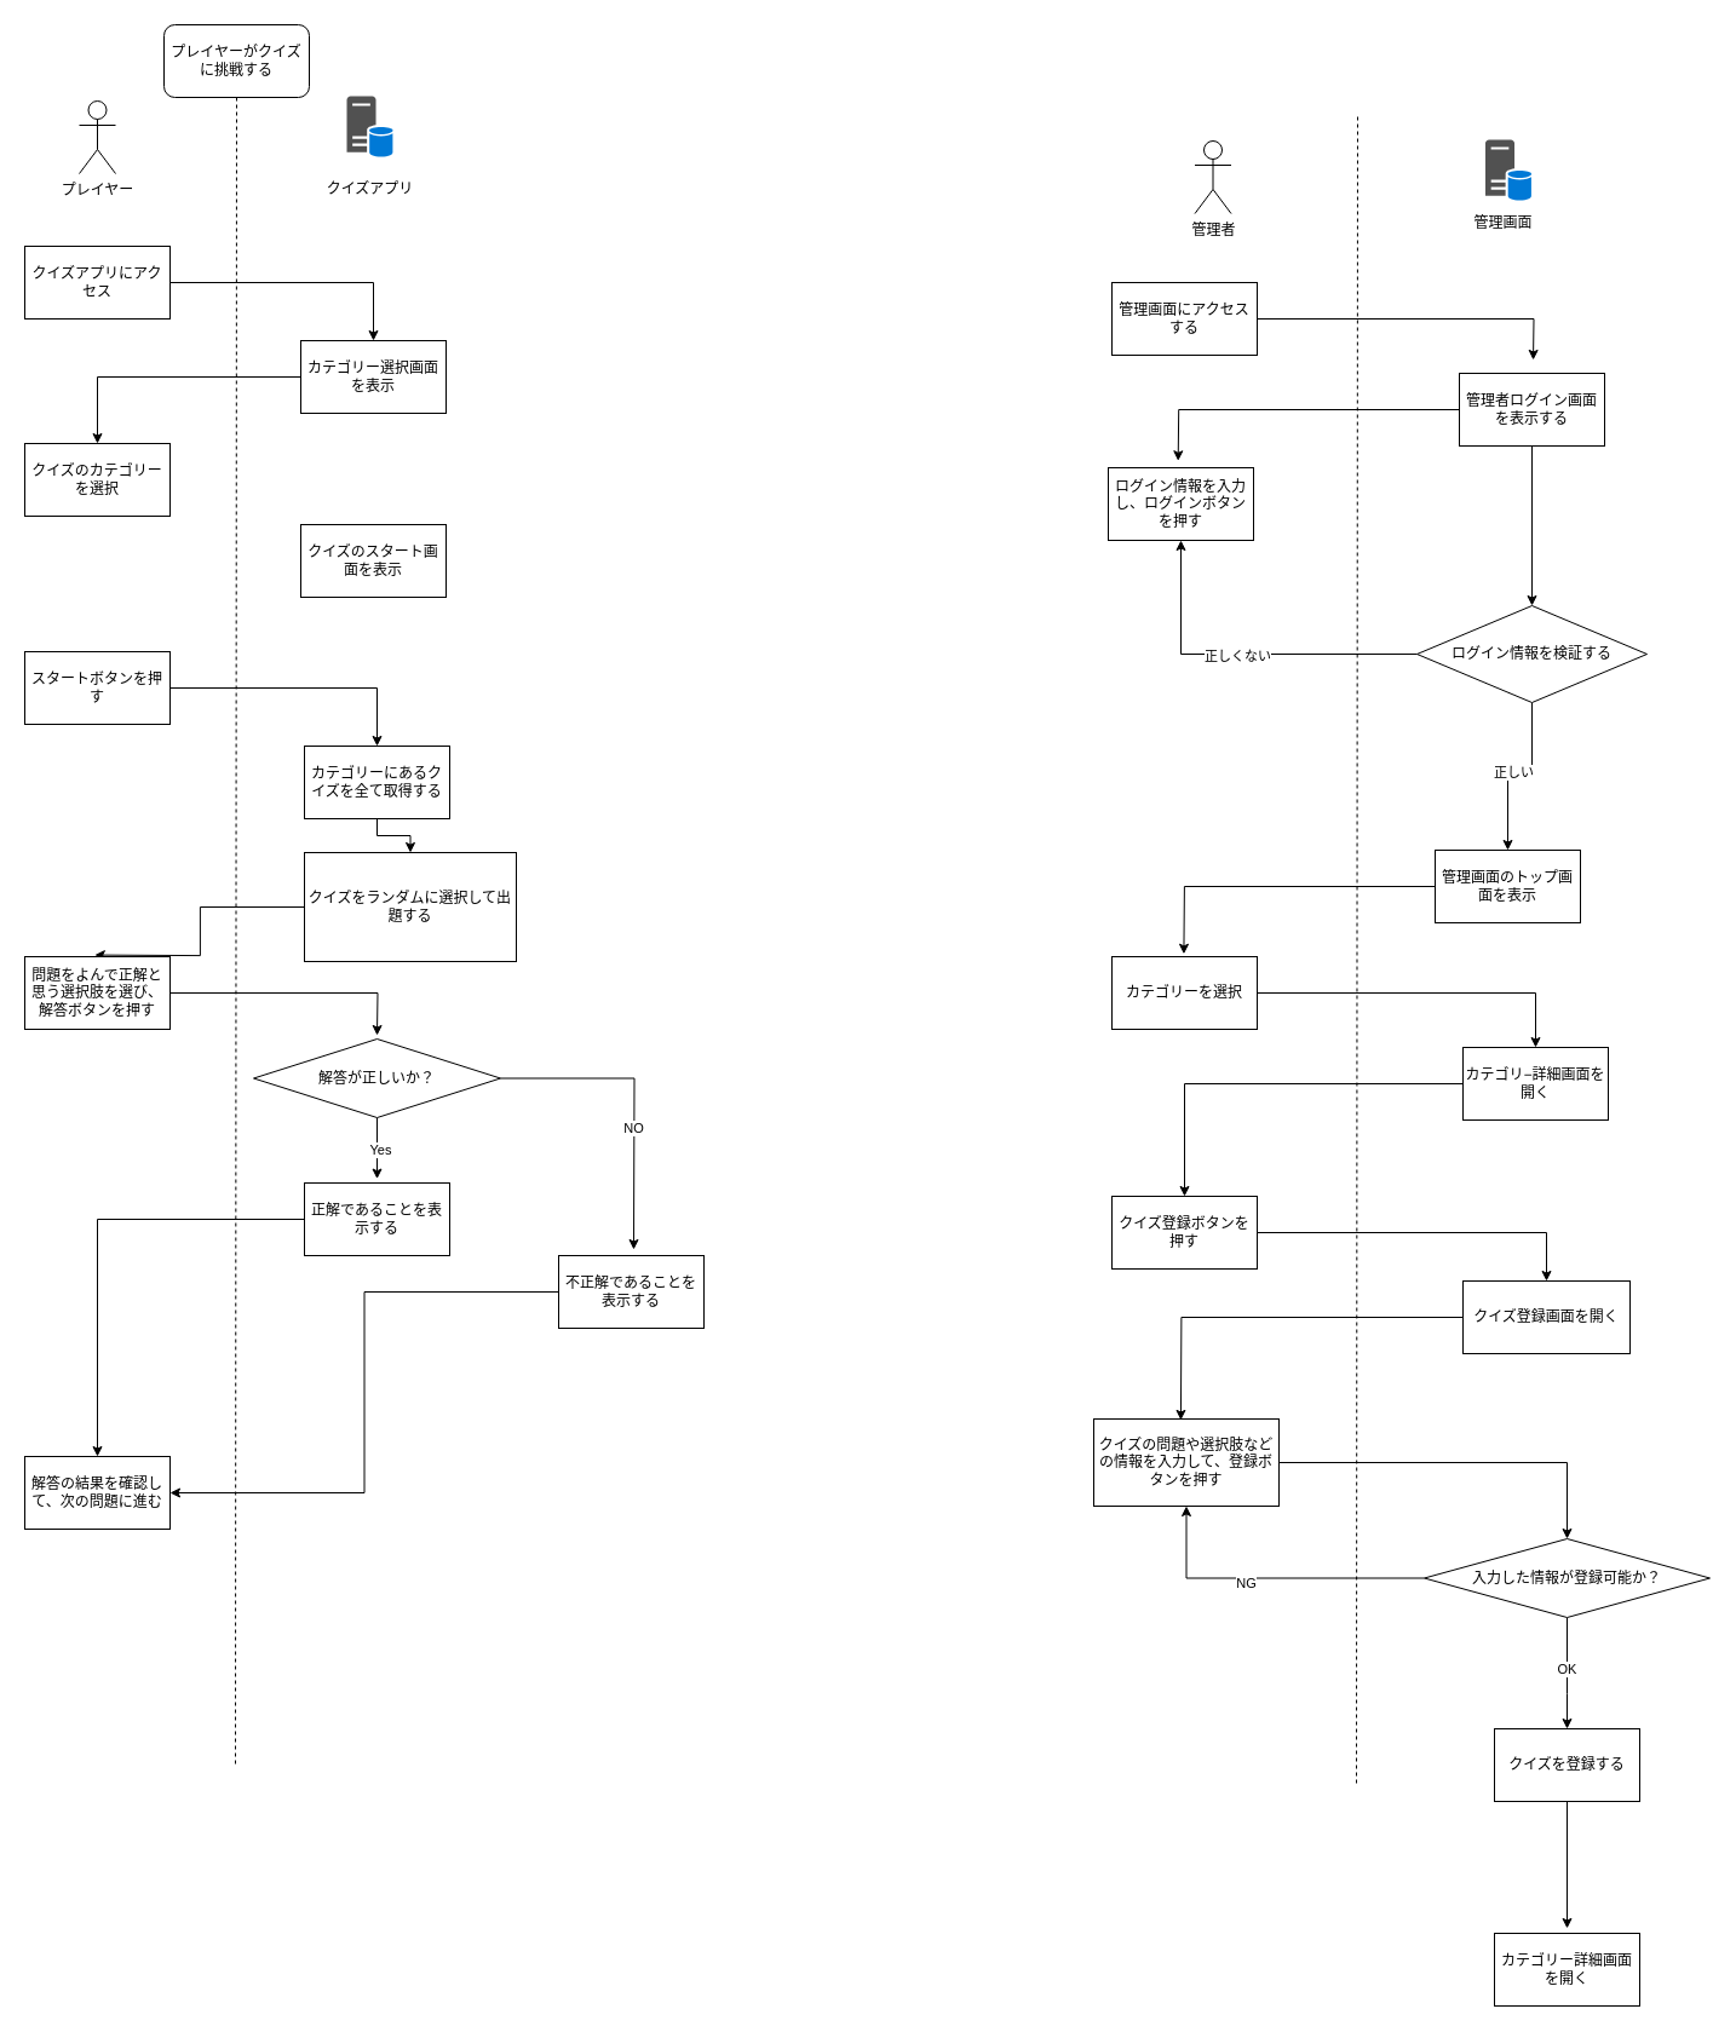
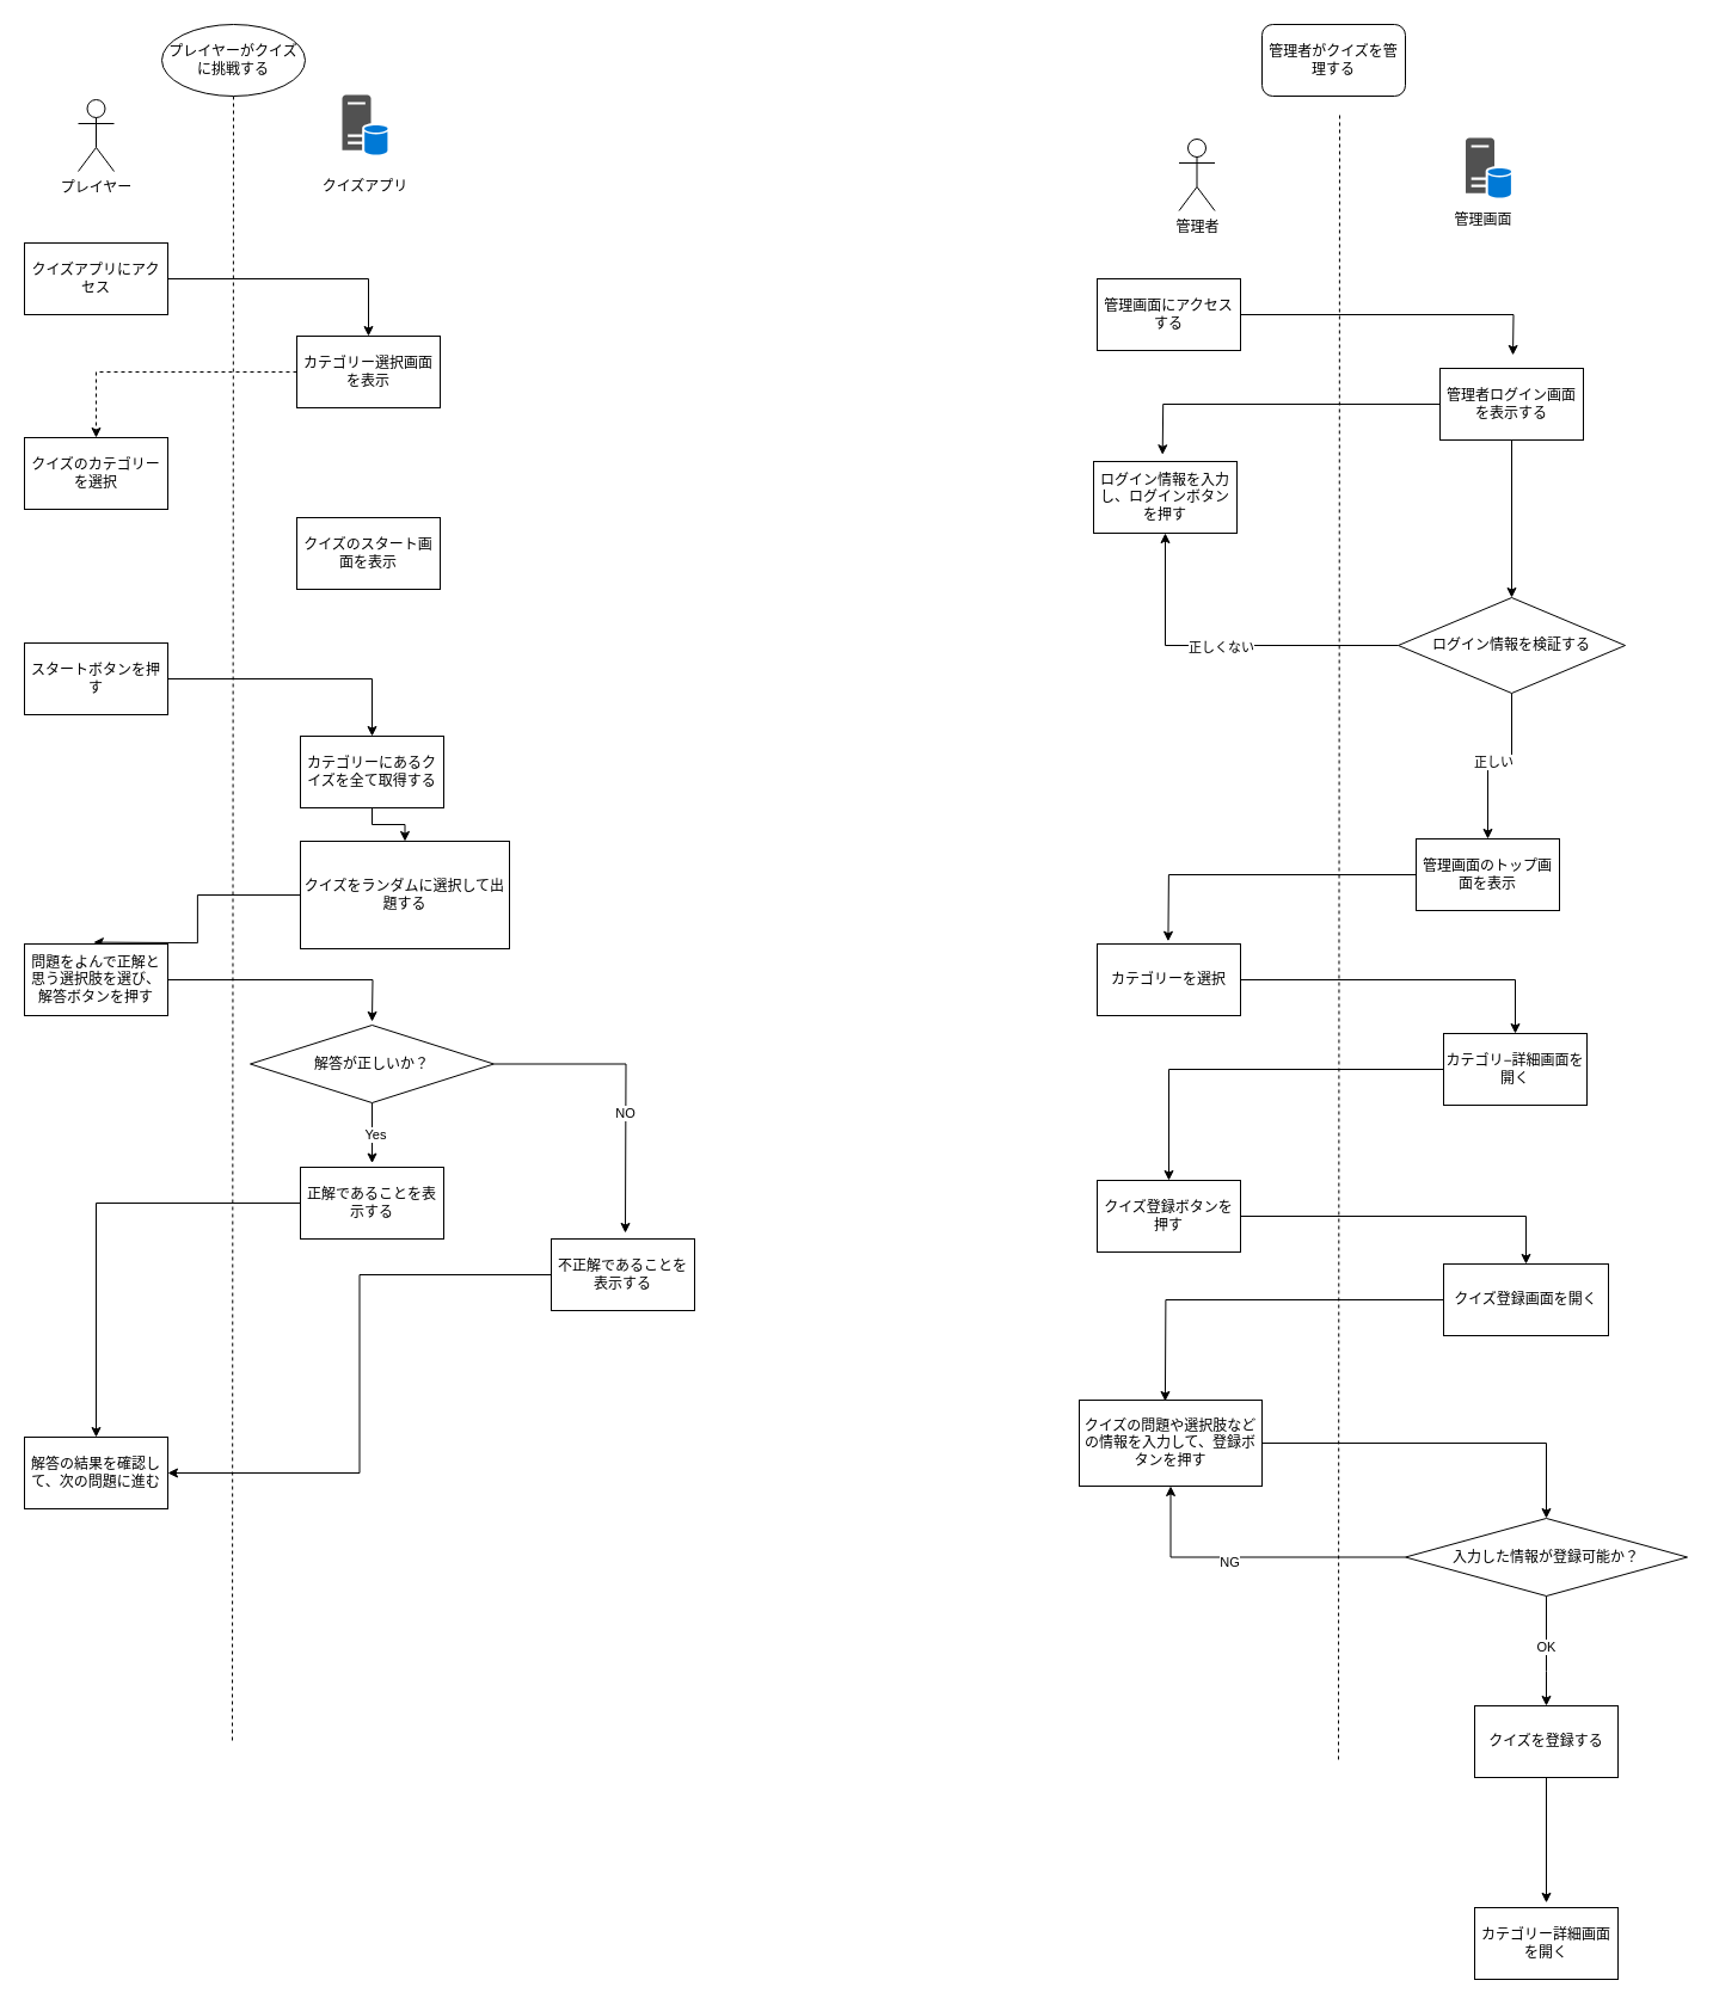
  <mxCell id="0" />
  <mxCell id="1" parent="0" />
  <mxCell id="2" style="edgeStyle=none;html=1;exitX=0.5;exitY=1;exitDx=0;exitDy=0;endArrow=none;endFill=0;dashed=1;" edge="1" parent="1" source="3"><mxGeometry relative="1" as="geometry"><mxPoint x="194" y="1458" as="targetPoint" /></mxGeometry></mxCell>
- <mxCell id="3" value="プレイヤーがクイズに挑戦する" style="rounded=1;whiteSpace=wrap;html=1;" vertex="1" parent="1"><mxGeometry x="135" y="20" width="120" height="60" as="geometry" /></mxCell>
+ <mxCell id="3" value="プレイヤーがクイズに挑戦する" style="ellipse;whiteSpace=wrap;html=1;" vertex="1" parent="1"><mxGeometry x="135" y="20" width="120" height="60" as="geometry" /></mxCell>
+ <mxCell id="4" value="管理者がクイズを管理する" style="rounded=1;whiteSpace=wrap;html=1;" vertex="1" parent="1"><mxGeometry x="1056" y="20" width="120" height="60" as="geometry" /></mxCell>
  <mxCell id="5" value="プレイヤー" style="shape=umlActor;verticalLabelPosition=bottom;verticalAlign=top;html=1;outlineConnect=0;" vertex="1" parent="1"><mxGeometry x="65" y="83" width="30" height="60" as="geometry" /></mxCell>
  <mxCell id="6" value="" style="sketch=0;pointerEvents=1;shadow=0;dashed=0;html=1;strokeColor=none;labelPosition=center;verticalLabelPosition=bottom;verticalAlign=top;align=center;fillColor=#515151;shape=mxgraph.mscae.system_center.primary_site" vertex="1" parent="1"><mxGeometry x="286" y="79" width="38" height="50" as="geometry" /></mxCell>
  <mxCell id="7" value="クイズアプリ" style="text;html=1;align=center;verticalAlign=middle;resizable=0;points=[];autosize=1;strokeColor=none;fillColor=none;" vertex="1" parent="1"><mxGeometry x="260" y="143" width="90" height="26" as="geometry" /></mxCell>
  <mxCell id="8" style="edgeStyle=orthogonalEdgeStyle;html=1;entryX=0.5;entryY=0;entryDx=0;entryDy=0;endArrow=classic;endFill=1;rounded=0;" edge="1" parent="1" source="9" target="11"><mxGeometry relative="1" as="geometry" /></mxCell>
  <mxCell id="9" value="クイズアプリにアクセス" style="rounded=0;whiteSpace=wrap;html=1;" vertex="1" parent="1"><mxGeometry x="20" y="203" width="120" height="60" as="geometry" /></mxCell>
- <mxCell id="10" style="edgeStyle=orthogonalEdgeStyle;rounded=0;html=1;endArrow=classic;endFill=1;" edge="1" parent="1" source="11" target="12"><mxGeometry relative="1" as="geometry" /></mxCell>
+ <mxCell id="10" style="edgeStyle=orthogonalEdgeStyle;rounded=0;html=1;endArrow=classic;endFill=1;dashed=1;" edge="1" parent="1" source="11" target="12"><mxGeometry relative="1" as="geometry" /></mxCell>
  <mxCell id="11" value="カテゴリー選択画面を表示" style="rounded=0;whiteSpace=wrap;html=1;" vertex="1" parent="1"><mxGeometry x="248" y="281" width="120" height="60" as="geometry" /></mxCell>
  <mxCell id="12" value="クイズのカテゴリーを選択" style="rounded=0;whiteSpace=wrap;html=1;" vertex="1" parent="1"><mxGeometry x="20" y="366" width="120" height="60" as="geometry" /></mxCell>
  <mxCell id="13" value="クイズのスタート画面を表示" style="rounded=0;whiteSpace=wrap;html=1;" vertex="1" parent="1"><mxGeometry x="248" y="433" width="120" height="60" as="geometry" /></mxCell>
  <mxCell id="14" style="edgeStyle=orthogonalEdgeStyle;rounded=0;html=1;endArrow=classic;endFill=1;" edge="1" parent="1" source="15" target="17"><mxGeometry relative="1" as="geometry" /></mxCell>
  <mxCell id="15" value="スタートボタンを押す" style="rounded=0;whiteSpace=wrap;html=1;" vertex="1" parent="1"><mxGeometry x="20" y="538" width="120" height="60" as="geometry" /></mxCell>
  <mxCell id="16" style="edgeStyle=orthogonalEdgeStyle;rounded=0;html=1;entryX=0.5;entryY=0;entryDx=0;entryDy=0;endArrow=classic;endFill=1;" edge="1" parent="1" source="17" target="19"><mxGeometry relative="1" as="geometry" /></mxCell>
  <mxCell id="17" value="カテゴリーにあるクイズを全て取得する" style="rounded=0;whiteSpace=wrap;html=1;" vertex="1" parent="1"><mxGeometry x="251" y="616" width="120" height="60" as="geometry" /></mxCell>
  <mxCell id="18" style="edgeStyle=orthogonalEdgeStyle;rounded=0;html=1;endArrow=classic;endFill=1;" edge="1" parent="1" source="19"><mxGeometry relative="1" as="geometry"><mxPoint x="77.835" y="788.586" as="targetPoint" /></mxGeometry></mxCell>
  <mxCell id="19" value="クイズをランダムに選択して出題する" style="rounded=0;whiteSpace=wrap;html=1;" vertex="1" parent="1"><mxGeometry x="251" y="704" width="175" height="90" as="geometry" /></mxCell>
  <mxCell id="20" style="edgeStyle=orthogonalEdgeStyle;rounded=0;html=1;endArrow=classic;endFill=1;" edge="1" parent="1" source="21"><mxGeometry relative="1" as="geometry"><mxPoint x="311" y="855" as="targetPoint" /></mxGeometry></mxCell>
  <mxCell id="21" value="問題をよんで正解と思う選択肢を選び、解答ボタンを押す" style="rounded=0;whiteSpace=wrap;html=1;" vertex="1" parent="1"><mxGeometry x="20" y="790" width="120" height="60" as="geometry" /></mxCell>
  <mxCell id="22" style="edgeStyle=orthogonalEdgeStyle;rounded=0;html=1;endArrow=classic;endFill=1;" edge="1" parent="1" source="26"><mxGeometry relative="1" as="geometry"><mxPoint x="311" y="973.586" as="targetPoint" /></mxGeometry></mxCell>
  <mxCell id="23" value="Yes" style="edgeLabel;html=1;align=center;verticalAlign=middle;resizable=0;points=[];" vertex="1" connectable="0" parent="22"><mxGeometry x="0.051" y="2" relative="1" as="geometry"><mxPoint as="offset" /></mxGeometry></mxCell>
  <mxCell id="24" style="edgeStyle=orthogonalEdgeStyle;rounded=0;html=1;endArrow=classic;endFill=1;" edge="1" parent="1" source="26"><mxGeometry relative="1" as="geometry"><mxPoint x="523" y="1032" as="targetPoint" /></mxGeometry></mxCell>
  <mxCell id="25" value="NO" style="edgeLabel;html=1;align=center;verticalAlign=middle;resizable=0;points=[];" vertex="1" connectable="0" parent="24"><mxGeometry x="0.204" y="-1" relative="1" as="geometry"><mxPoint as="offset" /></mxGeometry></mxCell>
  <mxCell id="26" value="解答が正しいか？" style="rhombus;whiteSpace=wrap;html=1;" vertex="1" parent="1"><mxGeometry x="209" y="858" width="204" height="65" as="geometry" /></mxCell>
  <mxCell id="27" style="edgeStyle=orthogonalEdgeStyle;rounded=0;html=1;entryX=1;entryY=0.5;entryDx=0;entryDy=0;endArrow=classic;endFill=1;" edge="1" parent="1" source="28" target="31"><mxGeometry relative="1" as="geometry" /></mxCell>
  <mxCell id="28" value="不正解であることを表示する" style="rounded=0;whiteSpace=wrap;html=1;" vertex="1" parent="1"><mxGeometry x="461" y="1037" width="120" height="60" as="geometry" /></mxCell>
  <mxCell id="29" style="edgeStyle=orthogonalEdgeStyle;rounded=0;html=1;endArrow=classic;endFill=1;" edge="1" parent="1" source="30" target="31"><mxGeometry relative="1" as="geometry" /></mxCell>
  <mxCell id="30" value="正解であることを表示する" style="rounded=0;whiteSpace=wrap;html=1;" vertex="1" parent="1"><mxGeometry x="251" y="977" width="120" height="60" as="geometry" /></mxCell>
  <mxCell id="31" value="解答の結果を確認して、次の問題に進む" style="rounded=0;whiteSpace=wrap;html=1;" vertex="1" parent="1"><mxGeometry x="20" y="1203" width="120" height="60" as="geometry" /></mxCell>
  <mxCell id="32" value="管理者" style="shape=umlActor;verticalLabelPosition=bottom;verticalAlign=top;html=1;outlineConnect=0;" vertex="1" parent="1"><mxGeometry x="986.5" y="116" width="30" height="60" as="geometry" /></mxCell>
  <mxCell id="33" value="" style="sketch=0;pointerEvents=1;shadow=0;dashed=0;html=1;strokeColor=none;labelPosition=center;verticalLabelPosition=bottom;verticalAlign=top;align=center;fillColor=#515151;shape=mxgraph.mscae.system_center.primary_site" vertex="1" parent="1"><mxGeometry x="1226.5" y="115" width="38" height="50" as="geometry" /></mxCell>
  <mxCell id="34" value="管理画面" style="text;html=1;align=center;verticalAlign=middle;resizable=0;points=[];autosize=1;strokeColor=none;fillColor=none;" vertex="1" parent="1"><mxGeometry x="1208" y="171" width="66" height="26" as="geometry" /></mxCell>
  <mxCell id="35" style="edgeStyle=orthogonalEdgeStyle;rounded=0;html=1;endArrow=classic;endFill=1;" edge="1" parent="1" source="36"><mxGeometry relative="1" as="geometry"><mxPoint x="1266.03" y="296.949" as="targetPoint" /></mxGeometry></mxCell>
  <mxCell id="36" value="管理画面にアクセスする" style="rounded=0;whiteSpace=wrap;html=1;" vertex="1" parent="1"><mxGeometry x="918" y="233" width="120" height="60" as="geometry" /></mxCell>
  <mxCell id="37" style="edgeStyle=none;html=1;exitX=0.5;exitY=1;exitDx=0;exitDy=0;endArrow=none;endFill=0;dashed=1;" edge="1" parent="1"><mxGeometry relative="1" as="geometry"><mxPoint x="1120" y="1474" as="targetPoint" /><mxPoint x="1121" y="96" as="sourcePoint" /></mxGeometry></mxCell>
  <mxCell id="38" style="edgeStyle=orthogonalEdgeStyle;rounded=0;html=1;endArrow=classic;endFill=1;" edge="1" parent="1" source="40"><mxGeometry relative="1" as="geometry"><mxPoint x="972.697" y="380.282" as="targetPoint" /></mxGeometry></mxCell>
  <mxCell id="39" style="edgeStyle=orthogonalEdgeStyle;rounded=0;html=1;entryX=0.5;entryY=0;entryDx=0;entryDy=0;endArrow=classic;endFill=1;" edge="1" parent="1" source="40" target="46"><mxGeometry relative="1" as="geometry" /></mxCell>
  <mxCell id="40" value="管理者ログイン画面を表示する" style="rounded=0;whiteSpace=wrap;html=1;" vertex="1" parent="1"><mxGeometry x="1205" y="308" width="120" height="60" as="geometry" /></mxCell>
  <mxCell id="41" value="ログイン情報を入力し、ログインボタンを押す" style="rounded=0;whiteSpace=wrap;html=1;" vertex="1" parent="1"><mxGeometry x="915" y="386" width="120" height="60" as="geometry" /></mxCell>
  <mxCell id="42" style="edgeStyle=orthogonalEdgeStyle;rounded=0;html=1;endArrow=classic;endFill=1;" edge="1" parent="1" source="46" target="41"><mxGeometry relative="1" as="geometry" /></mxCell>
  <mxCell id="43" value="正しくない" style="edgeLabel;html=1;align=center;verticalAlign=middle;resizable=0;points=[];" vertex="1" connectable="0" parent="42"><mxGeometry x="0.029" y="1" relative="1" as="geometry"><mxPoint as="offset" /></mxGeometry></mxCell>
  <mxCell id="44" style="edgeStyle=orthogonalEdgeStyle;rounded=0;html=1;entryX=0.5;entryY=0;entryDx=0;entryDy=0;endArrow=classic;endFill=1;" edge="1" parent="1" source="46" target="48"><mxGeometry relative="1" as="geometry" /></mxCell>
  <mxCell id="45" value="正しい" style="edgeLabel;html=1;align=center;verticalAlign=middle;resizable=0;points=[];" vertex="1" connectable="0" parent="44"><mxGeometry x="0.081" y="-4" relative="1" as="geometry"><mxPoint as="offset" /></mxGeometry></mxCell>
  <mxCell id="46" value="ログイン情報を検証する" style="rhombus;whiteSpace=wrap;html=1;" vertex="1" parent="1"><mxGeometry x="1170" y="500" width="190" height="80" as="geometry" /></mxCell>
  <mxCell id="47" style="edgeStyle=orthogonalEdgeStyle;rounded=0;html=1;endArrow=classic;endFill=1;" edge="1" parent="1" source="48"><mxGeometry relative="1" as="geometry"><mxPoint x="977.419" y="787.782" as="targetPoint" /></mxGeometry></mxCell>
  <mxCell id="48" value="管理画面のトップ画面を表示" style="rounded=0;whiteSpace=wrap;html=1;" vertex="1" parent="1"><mxGeometry x="1185" y="702" width="120" height="60" as="geometry" /></mxCell>
  <mxCell id="49" style="edgeStyle=orthogonalEdgeStyle;rounded=0;html=1;entryX=0.5;entryY=0;entryDx=0;entryDy=0;endArrow=classic;endFill=1;" edge="1" parent="1" source="50" target="52"><mxGeometry relative="1" as="geometry" /></mxCell>
  <mxCell id="50" value="カテゴリーを選択" style="rounded=0;whiteSpace=wrap;html=1;" vertex="1" parent="1"><mxGeometry x="918" y="790" width="120" height="60" as="geometry" /></mxCell>
  <mxCell id="51" style="edgeStyle=orthogonalEdgeStyle;rounded=0;html=1;entryX=0.5;entryY=0;entryDx=0;entryDy=0;endArrow=classic;endFill=1;" edge="1" parent="1" source="52" target="54"><mxGeometry relative="1" as="geometry" /></mxCell>
  <mxCell id="52" value="カテゴリ−詳細画面を開く" style="rounded=0;whiteSpace=wrap;html=1;" vertex="1" parent="1"><mxGeometry x="1208" y="865" width="120" height="60" as="geometry" /></mxCell>
  <mxCell id="53" style="edgeStyle=orthogonalEdgeStyle;rounded=0;html=1;entryX=0.5;entryY=0;entryDx=0;entryDy=0;endArrow=classic;endFill=1;" edge="1" parent="1" source="54" target="56"><mxGeometry relative="1" as="geometry" /></mxCell>
  <mxCell id="54" value="クイズ登録ボタンを押す" style="rounded=0;whiteSpace=wrap;html=1;" vertex="1" parent="1"><mxGeometry x="918" y="988" width="120" height="60" as="geometry" /></mxCell>
  <mxCell id="55" style="edgeStyle=orthogonalEdgeStyle;rounded=0;html=1;endArrow=classic;endFill=1;" edge="1" parent="1" source="56"><mxGeometry relative="1" as="geometry"><mxPoint x="974.919" y="1172.921" as="targetPoint" /></mxGeometry></mxCell>
  <mxCell id="56" value="クイズ登録画面を開く" style="rounded=0;whiteSpace=wrap;html=1;" vertex="1" parent="1"><mxGeometry x="1208" y="1058" width="138" height="60" as="geometry" /></mxCell>
  <mxCell id="57" style="edgeStyle=orthogonalEdgeStyle;rounded=0;html=1;entryX=0.5;entryY=0;entryDx=0;entryDy=0;endArrow=classic;endFill=1;" edge="1" parent="1" source="58" target="63"><mxGeometry relative="1" as="geometry" /></mxCell>
  <mxCell id="58" value="クイズの問題や選択肢などの情報を入力して、登録ボタンを押す" style="rounded=0;whiteSpace=wrap;html=1;" vertex="1" parent="1"><mxGeometry x="903" y="1172" width="153" height="72" as="geometry" /></mxCell>
  <mxCell id="59" style="edgeStyle=orthogonalEdgeStyle;rounded=0;html=1;entryX=0.5;entryY=1;entryDx=0;entryDy=0;endArrow=classic;endFill=1;" edge="1" parent="1" source="63" target="58"><mxGeometry relative="1" as="geometry" /></mxCell>
  <mxCell id="60" value="NG" style="edgeLabel;html=1;align=center;verticalAlign=middle;resizable=0;points=[];" vertex="1" connectable="0" parent="59"><mxGeometry x="0.157" y="4" relative="1" as="geometry"><mxPoint as="offset" /></mxGeometry></mxCell>
  <mxCell id="61" style="edgeStyle=orthogonalEdgeStyle;rounded=0;html=1;entryX=0.5;entryY=0;entryDx=0;entryDy=0;endArrow=classic;endFill=1;" edge="1" parent="1" source="63" target="65"><mxGeometry relative="1" as="geometry"><Array as="points"><mxPoint x="1294" y="1399" /><mxPoint x="1294" y="1399" /></Array></mxGeometry></mxCell>
  <mxCell id="62" value="OK" style="edgeLabel;html=1;align=center;verticalAlign=middle;resizable=0;points=[];" vertex="1" connectable="0" parent="61"><mxGeometry x="-0.058" y="-1" relative="1" as="geometry"><mxPoint y="-1" as="offset" /></mxGeometry></mxCell>
  <mxCell id="63" value="入力した情報が登録可能か？" style="rhombus;whiteSpace=wrap;html=1;" vertex="1" parent="1"><mxGeometry x="1176" y="1271" width="236" height="65" as="geometry" /></mxCell>
  <mxCell id="64" style="edgeStyle=orthogonalEdgeStyle;rounded=0;html=1;endArrow=classic;endFill=1;" edge="1" parent="1" source="65"><mxGeometry relative="1" as="geometry"><mxPoint x="1294" y="1592.921" as="targetPoint" /></mxGeometry></mxCell>
  <mxCell id="65" value="クイズを登録する" style="rounded=0;whiteSpace=wrap;html=1;" vertex="1" parent="1"><mxGeometry x="1234" y="1428" width="120" height="60" as="geometry" /></mxCell>
  <mxCell id="66" value="カテゴリー詳細画面を開く" style="rounded=0;whiteSpace=wrap;html=1;" vertex="1" parent="1"><mxGeometry x="1234" y="1597" width="120" height="60" as="geometry" /></mxCell>
